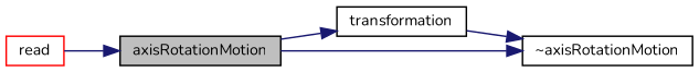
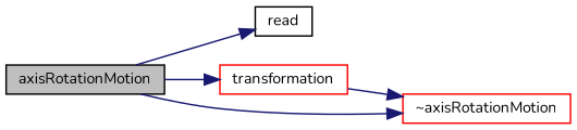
  digraph {
    fontname=Nunito
    rankdir=LR
    node [color=black fontname=Nunito fontsize=10 shape=record]
    edge [color=midnightblue fontname=Nunito fontsize=10 labelfontname=Helvetica labelfontsize=10 style=solid]
    n1 [fillcolor=grey75 fontcolor=black height=0.2 label=axisRotationMotion style=filled width=0.4]
-   n2 [color=red height=0.2 label=read width=0.4]
-   n3 [height=0.2 label=transformation width=0.4]
-   n4 [height=0.2 label="~axisRotationMotion" width=0.4]
-   n2 -> n1
+   n2 [height=0.2 label=read width=0.4]
+   n3 [color=red height=0.2 label=transformation width=0.4]
+   n4 [color=red height=0.2 label="~axisRotationMotion" width=0.4]
+   n1 -> n2
    n1 -> n3
    n1 -> n4
    n3 -> n4
  }
